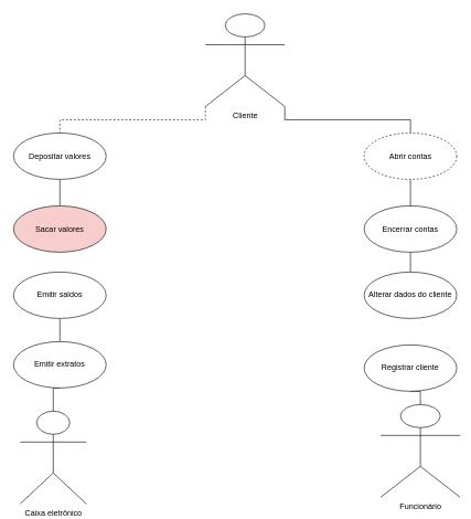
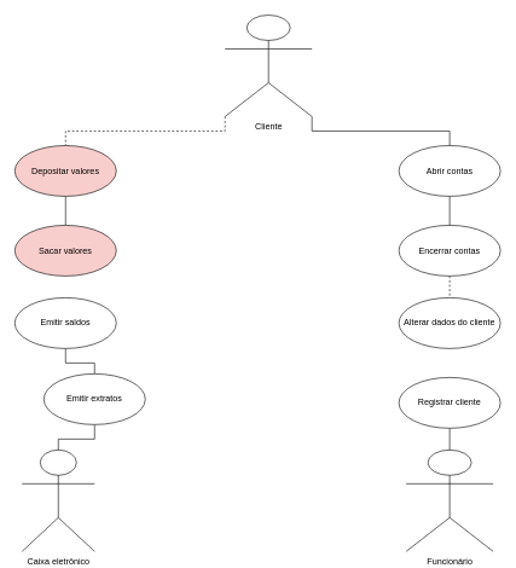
  <mxCell id="0" />
  <mxCell id="1" parent="0" />
  <mxCell id="2" style="edgeStyle=orthogonalEdgeStyle;rounded=0;orthogonalLoop=1;jettySize=auto;html=1;exitX=1;exitY=1;exitDx=0;exitDy=0;exitPerimeter=0;entryX=0.5;entryY=0;entryDx=0;entryDy=0;endArrow=none;endFill=0;" edge="1" parent="1" source="4" target="8"><mxGeometry relative="1" as="geometry" /></mxCell>
  <mxCell id="3" style="edgeStyle=orthogonalEdgeStyle;rounded=0;orthogonalLoop=1;jettySize=auto;html=1;exitX=0;exitY=1;exitDx=0;exitDy=0;exitPerimeter=0;entryX=0.5;entryY=0;entryDx=0;entryDy=0;endArrow=none;endFill=0;dashed=1;" edge="1" parent="1" source="4" target="12"><mxGeometry relative="1" as="geometry" /></mxCell>
  <mxCell id="4" value="Cliente" style="shape=umlActor;html=1;verticalLabelPosition=bottom;verticalAlign=top;align=center;" vertex="1" parent="1"><mxGeometry x="310" y="20" width="120" height="140" as="geometry" /></mxCell>
- <mxCell id="5" value="Funcionário" style="shape=umlActor;html=1;verticalLabelPosition=bottom;verticalAlign=top;align=center;" vertex="1" parent="1"><mxGeometry x="575" y="610" width="120" height="140" as="geometry" /></mxCell>
+ <mxCell id="5" value="Funcionário" style="shape=umlActor;html=1;verticalLabelPosition=bottom;verticalAlign=top;align=center;" vertex="1" parent="1"><mxGeometry x="560" y="620" width="120" height="140" as="geometry" /></mxCell>
  <mxCell id="6" value="Caixa eletrônico" style="shape=umlActor;html=1;verticalLabelPosition=bottom;verticalAlign=top;align=center;" vertex="1" parent="1"><mxGeometry x="30" y="620" width="100" height="140" as="geometry" /></mxCell>
  <mxCell id="7" style="edgeStyle=orthogonalEdgeStyle;rounded=0;orthogonalLoop=1;jettySize=auto;html=1;exitX=0.5;exitY=1;exitDx=0;exitDy=0;entryX=0.5;entryY=0;entryDx=0;entryDy=0;" edge="1" parent="1" source="8" target="10"><mxGeometry relative="1" as="geometry"><Array as="points"><mxPoint x="620" y="330" /><mxPoint x="620" y="330" /></Array></mxGeometry></mxCell>
- <mxCell id="8" value="Abrir contas" style="ellipse;whiteSpace=wrap;html=1;dashed=1;" vertex="1" parent="1"><mxGeometry x="550" y="200" width="140" height="70" as="geometry" /></mxCell>
- <mxCell id="9" style="edgeStyle=orthogonalEdgeStyle;rounded=0;orthogonalLoop=1;jettySize=auto;html=1;exitX=0.5;exitY=1;exitDx=0;exitDy=0;entryX=0.5;entryY=0;entryDx=0;entryDy=0;endArrow=none;endFill=0;" edge="1" parent="1" source="10" target="18"><mxGeometry relative="1" as="geometry" /></mxCell>
+ <mxCell id="8" value="Abrir contas" style="ellipse;whiteSpace=wrap;html=1;" vertex="1" parent="1"><mxGeometry x="550" y="200" width="140" height="70" as="geometry" /></mxCell>
+ <mxCell id="9" style="edgeStyle=orthogonalEdgeStyle;rounded=0;orthogonalLoop=1;jettySize=auto;html=1;exitX=0.5;exitY=1;exitDx=0;exitDy=0;entryX=0.5;entryY=0;entryDx=0;entryDy=0;endArrow=none;endFill=0;dashed=1;" edge="1" parent="1" source="10" target="18"><mxGeometry relative="1" as="geometry" /></mxCell>
  <mxCell id="10" value="Encerrar contas" style="ellipse;whiteSpace=wrap;html=1;" vertex="1" parent="1"><mxGeometry x="550" y="310" width="140" height="70" as="geometry" /></mxCell>
  <mxCell id="11" style="edgeStyle=orthogonalEdgeStyle;rounded=0;orthogonalLoop=1;jettySize=auto;html=1;exitX=0.5;exitY=1;exitDx=0;exitDy=0;entryX=0.5;entryY=0;entryDx=0;entryDy=0;endArrow=none;endFill=0;" edge="1" parent="1" source="12" target="13"><mxGeometry relative="1" as="geometry" /></mxCell>
- <mxCell id="12" value="Depositar valores" style="ellipse;whiteSpace=wrap;html=1;" vertex="1" parent="1"><mxGeometry x="20" y="200" width="140" height="70" as="geometry" /></mxCell>
+ <mxCell id="12" value="Depositar valores" style="ellipse;whiteSpace=wrap;html=1;fillColor=#f8cecc;" vertex="1" parent="1"><mxGeometry x="20" y="200" width="140" height="70" as="geometry" /></mxCell>
  <mxCell id="13" value="Sacar valores" style="ellipse;whiteSpace=wrap;html=1;fillColor=#f8cecc;" vertex="1" parent="1"><mxGeometry x="20" y="310" width="140" height="70" as="geometry" /></mxCell>
  <mxCell id="14" style="edgeStyle=orthogonalEdgeStyle;rounded=0;orthogonalLoop=1;jettySize=auto;html=1;exitX=0.5;exitY=1;exitDx=0;exitDy=0;entryX=0.5;entryY=0;entryDx=0;entryDy=0;endArrow=none;endFill=0;" edge="1" parent="1" source="15" target="17"><mxGeometry relative="1" as="geometry" /></mxCell>
  <mxCell id="15" value="Emitir saldos" style="ellipse;whiteSpace=wrap;html=1;" vertex="1" parent="1"><mxGeometry x="20" y="410" width="140" height="70" as="geometry" /></mxCell>
  <mxCell id="16" style="edgeStyle=orthogonalEdgeStyle;rounded=0;orthogonalLoop=1;jettySize=auto;html=1;exitX=0.5;exitY=1;exitDx=0;exitDy=0;entryX=0.5;entryY=0;entryDx=0;entryDy=0;entryPerimeter=0;endArrow=none;endFill=0;" edge="1" parent="1" source="17" target="6"><mxGeometry relative="1" as="geometry" /></mxCell>
- <mxCell id="17" value="Emitir extratos" style="ellipse;whiteSpace=wrap;html=1;" vertex="1" parent="1"><mxGeometry x="20" y="515" width="140" height="70" as="geometry" /></mxCell>
+ <mxCell id="17" value="Emitir extratos" style="ellipse;whiteSpace=wrap;html=1;" vertex="1" parent="1"><mxGeometry x="60" y="515" width="140" height="70" as="geometry" /></mxCell>
  <mxCell id="18" value="Alterar dados do cliente" style="ellipse;whiteSpace=wrap;html=1;" vertex="1" parent="1"><mxGeometry x="550" y="410" width="140" height="70" as="geometry" /></mxCell>
  <mxCell id="19" style="edgeStyle=orthogonalEdgeStyle;rounded=0;orthogonalLoop=1;jettySize=auto;html=1;exitX=0.5;exitY=1;exitDx=0;exitDy=0;entryX=0.5;entryY=0;entryDx=0;entryDy=0;entryPerimeter=0;endArrow=none;endFill=0;" edge="1" parent="1" source="20" target="5"><mxGeometry relative="1" as="geometry" /></mxCell>
  <mxCell id="20" value="Registrar cliente" style="ellipse;whiteSpace=wrap;html=1;" vertex="1" parent="1"><mxGeometry x="550" y="520" width="140" height="70" as="geometry" /></mxCell>
